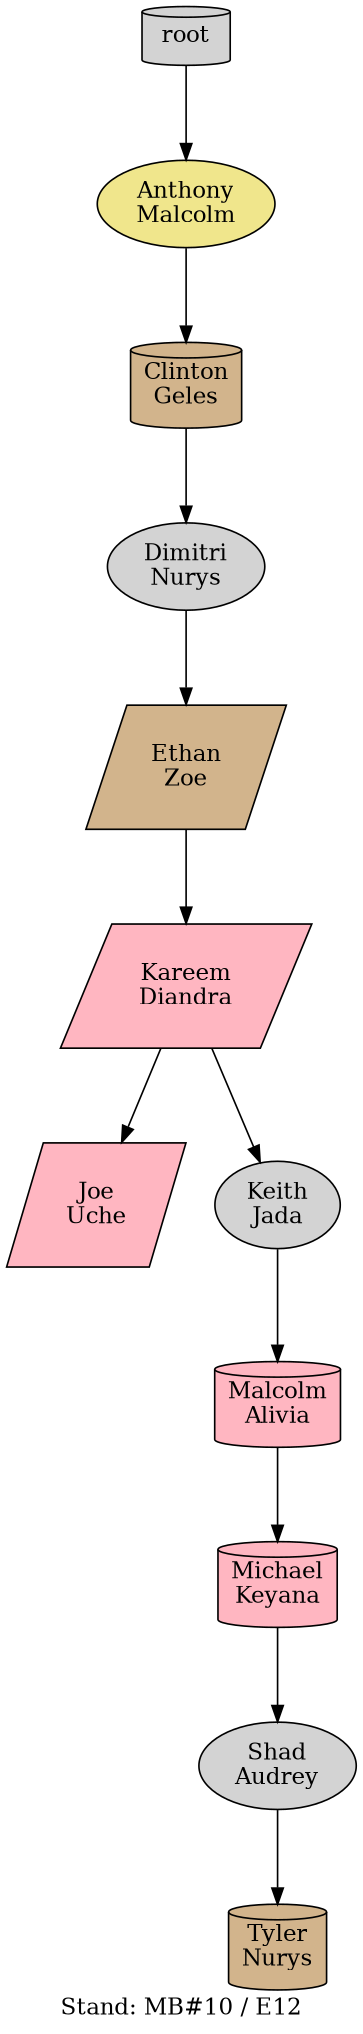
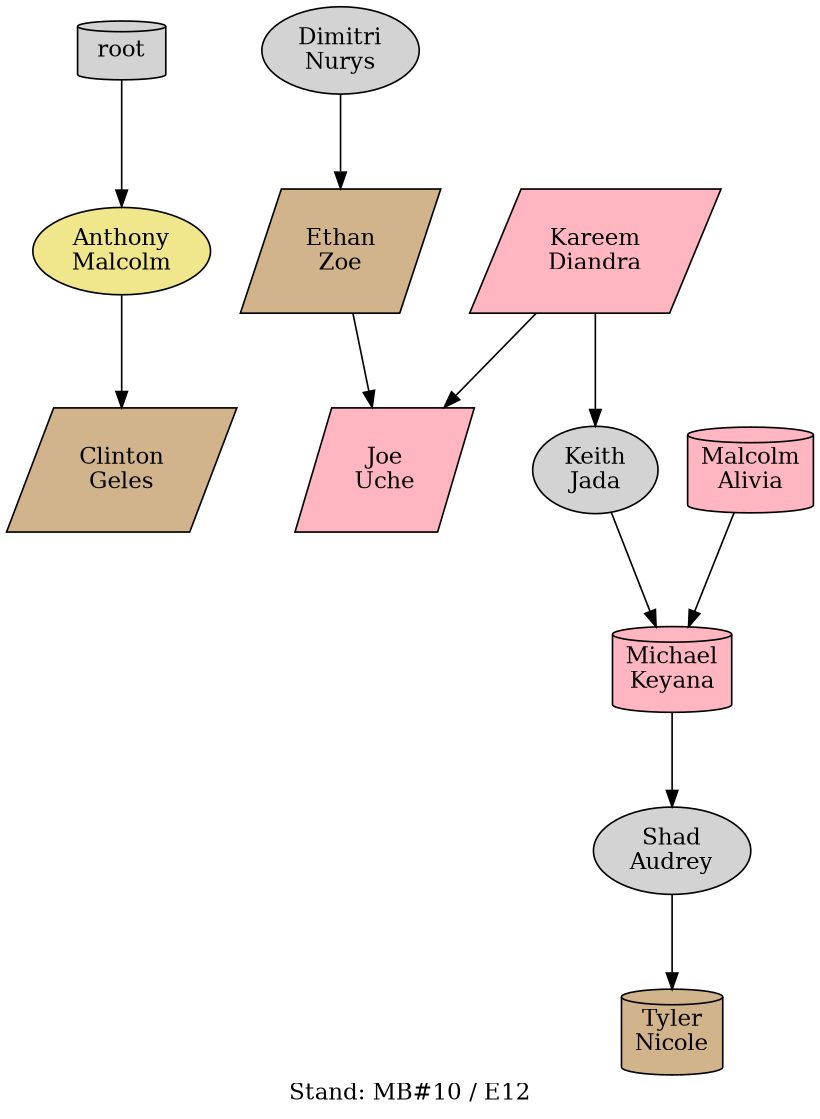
  digraph {
    label="Stand: MB#10 / E12"
    labelloc=b
    ranksep=0.8
    node [fillcolor=lightgrey shape=cylinder style=filled]
    n1 [fillcolor=khaki label="Anthony\nMalcolm" shape=ellipse]
-   n2 [fillcolor=tan label="Clinton\nGeles"]
+   n2 [fillcolor=tan label="Clinton\nGeles" shape=parallelogram]
    n3 [label="Dimitri\nNurys" shape=ellipse]
    root
    n5 [fillcolor=tan label="Ethan\nZoe" shape=parallelogram]
    n6 [fillcolor=lightpink label="Joe\nUche" shape=parallelogram]
    n7 [fillcolor=lightpink label="Kareem\nDiandra" shape=parallelogram]
    n8 [label="Keith\nJada" shape=ellipse]
    n9 [fillcolor=lightpink label="Malcolm\nAlivia"]
    n10 [fillcolor=lightpink label="Michael\nKeyana"]
    n11 [label="Shad\nAudrey" shape=ellipse]
-   n12 [fillcolor=tan label="Tyler\nNurys"]
+   n12 [fillcolor=tan label="Tyler\nNicole"]
    n1 -> n2
-   n2 -> n3
    n3 -> n5
    root -> n1
-   n5 -> n7
+   n5 -> n6
    n7 -> n6
    n7 -> n8
-   n8 -> n9
+   n8 -> n10
    n9 -> n10
    n10 -> n11
    n11 -> n12
  }
